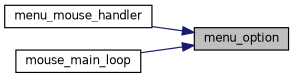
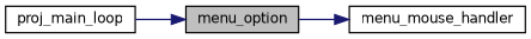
  digraph {
    rankdir=RL
    node [color=black fillcolor=white fontname=Helvetica fontsize=10 shape=record style=filled]
    edge [color=midnightblue dir=back fontname=Helvetica fontsize=10 labelfontname=Helvetica labelfontsize=10 style=solid]
    n1 [fillcolor=grey75 fontcolor=black height=0.2 label=menu_option width=0.4]
    n2 [height=0.2 label=menu_mouse_handler width=0.4]
-   n3 [height=0.2 label=mouse_main_loop width=0.4]
-   n1 -> n2
+   n3 [height=0.2 label=proj_main_loop width=0.4]
+   n2 -> n1
    n1 -> n3
  }
